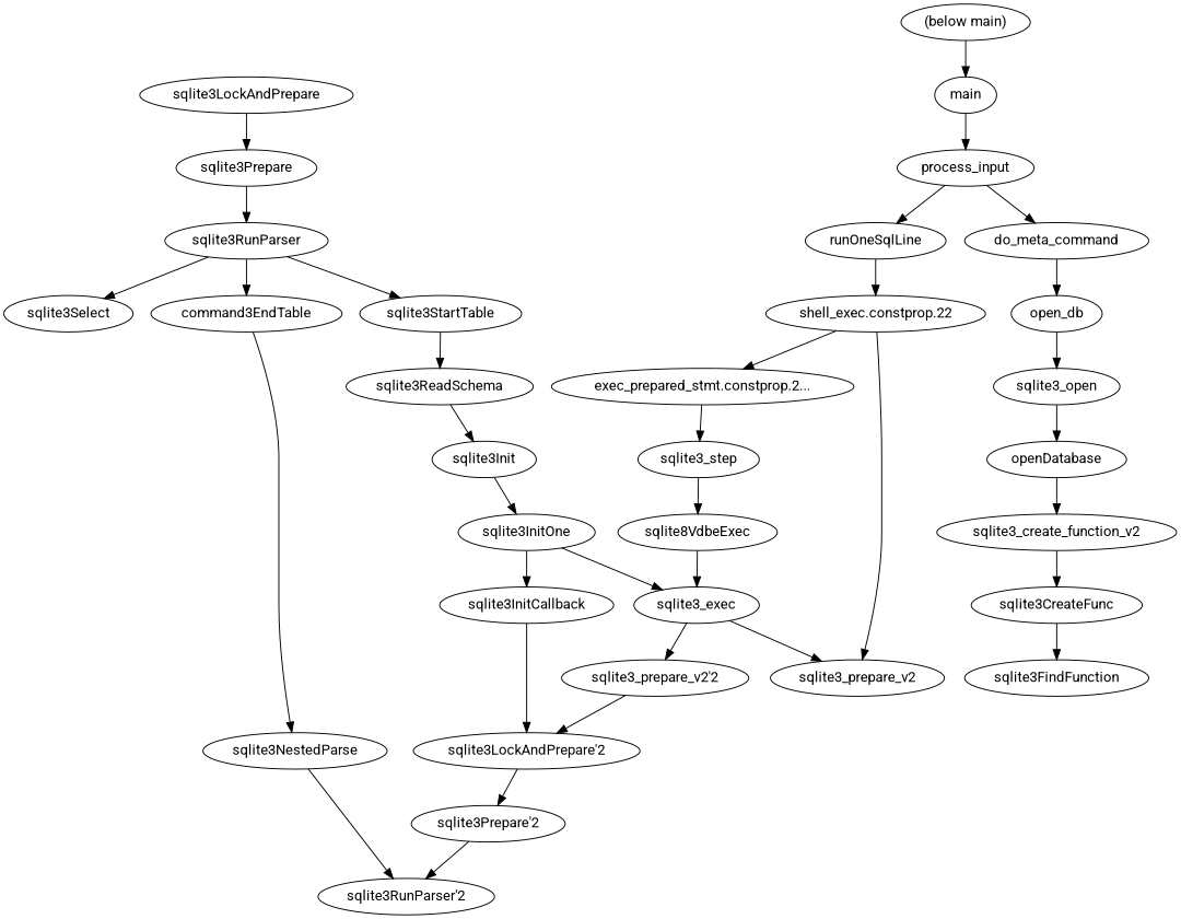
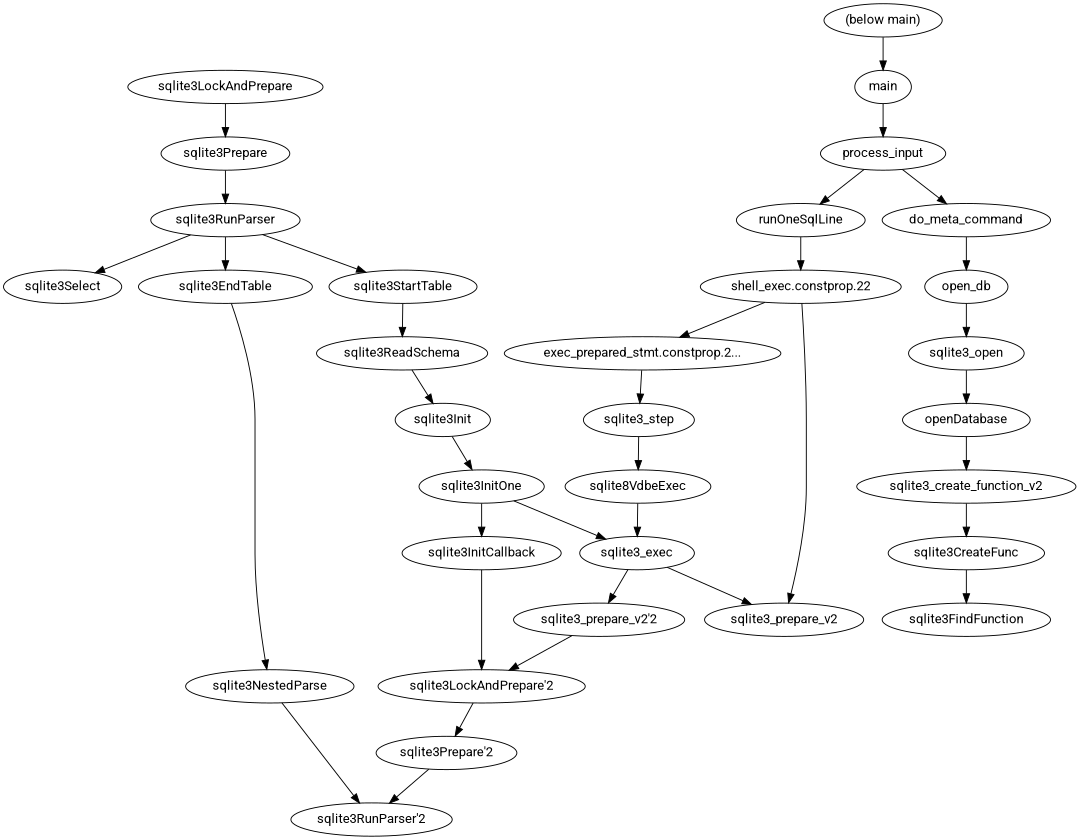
  digraph {
    fontname=Roboto
    node [fontname=Roboto]
    edge [fontname=Roboto weight=2]
    n1 [label=openDatabase]
    n2 [label=sqlite3_create_function_v2]
    n3 [label=sqlite3CreateFunc]
    n4 [label=sqlite8VdbeExec]
    n5 [label=sqlite3_exec]
    n6 [label=sqlite3_prepare_v2]
    n7 [label="sqlite3_prepare_v2'2"]
    n8 [label=sqlite3FindFunction]
    n9 [label=sqlite3StartTable]
    n10 [label=sqlite3ReadSchema]
    n11 [label=sqlite3Init]
    n12 [label=sqlite3InitOne]
    n13 [label="sqlite3LockAndPrepare'2"]
    n14 [label=sqlite3InitCallback]
    n15 [label=sqlite3LockAndPrepare]
    n16 [label=sqlite3Prepare]
    n17 [label="sqlite3Prepare'2"]
    n18 [label=sqlite3_step]
    n19 [label=main]
    n20 [label=process_input]
    n21 [label=runOneSqlLine]
    n22 [label=do_meta_command]
    n23 [label="shell_exec.constprop.22"]
    n24 [label=open_db]
    n25 [label=sqlite3RunParser]
-   n26 [label=command3EndTable]
+   n26 [label=sqlite3EndTable]
    n27 [label=sqlite3Select]
    n28 [label=sqlite3NestedParse]
    n29 [label="sqlite3RunParser'2"]
    n30 [label=sqlite3_open]
    n31 [label="exec_prepared_stmt.constprop.2..."]
    n32 [label="(below main)"]
    n1 -> n2
    n2 -> n3
    n3 -> n8
    n4 -> n5
    n5 -> n6
    n5 -> n7
    n7 -> n13
    n9 -> n10
    n10 -> n11
    n11 -> n12
    n12 -> n5
    n12 -> n14
    n13 -> n17
    n14 -> n13
    n15 -> n16
    n16 -> n25
    n17 -> n29
    n18 -> n4
    n19 -> n20
    n20 -> n21
    n20 -> n22
    n21 -> n23
    n22 -> n24
    n23 -> n6
    n23 -> n31
    n24 -> n30
    n25 -> n9
    n25 -> n26
    n25 -> n27
    n26 -> n28
    n28 -> n29
    n30 -> n1
    n31 -> n18
    n32 -> n19
  }
